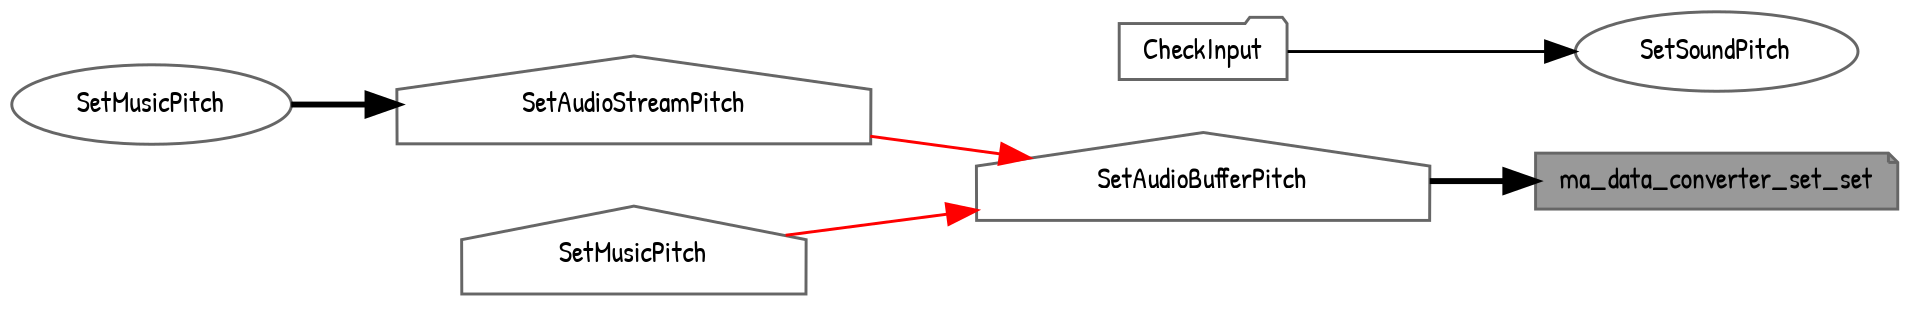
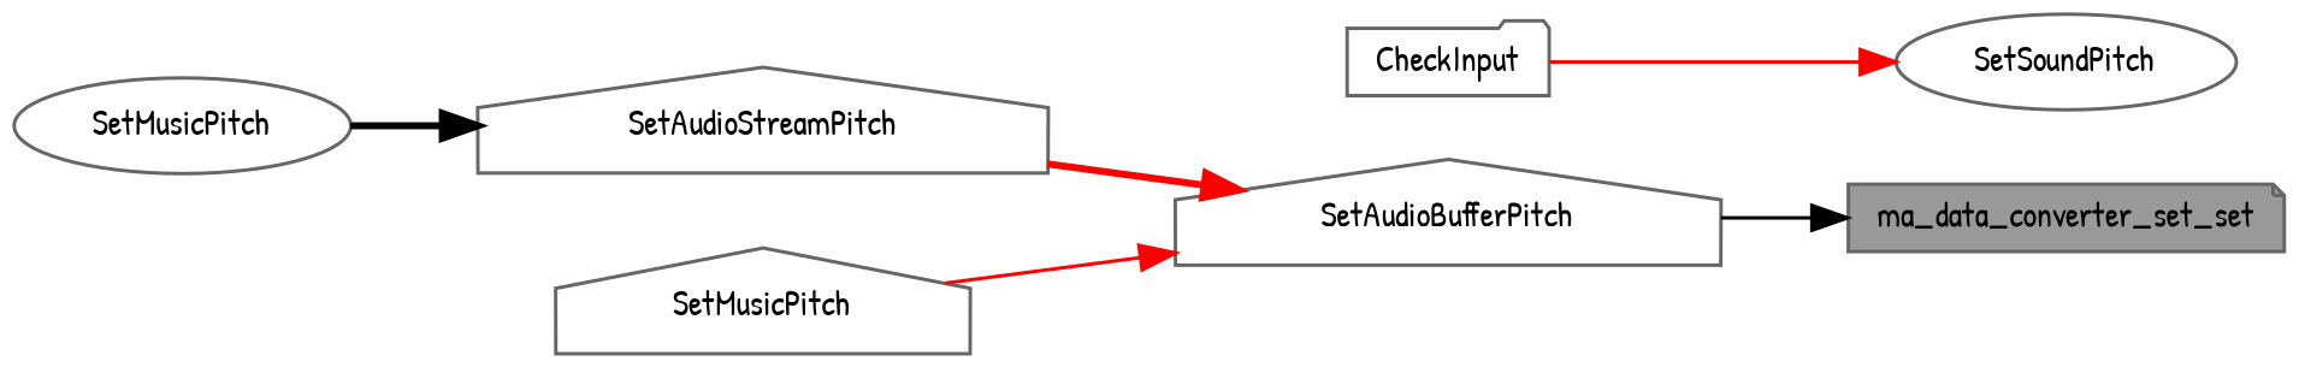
  digraph {
    fontname="Patrick Hand"
    rankdir=RL
    node [color=grey40 fillcolor=white fontname="Patrick Hand" fontsize=10 shape=house style=filled]
    edge [color=red dir=back fontname="Patrick Hand" fontsize=10 labelfontname=Helvetica labelfontsize=10 style=solid]
    n1 [color=gray40 fillcolor=grey60 fontcolor=black height=0.2 label=ma_data_converter_set_set shape=note width=0.4]
    n2 [height=0.2 label=SetAudioBufferPitch width=0.4]
    n3 [height=0.2 label=SetAudioStreamPitch width=0.4]
    n4 [height=0.2 label=SetMusicPitch width=0.4]
    n5 [height=0.2 label=SetMusicPitch shape=ellipse width=0.4]
    n6 [height=0.2 label=SetSoundPitch shape=ellipse width=0.4]
    n7 [height=0.2 label=CheckInput shape=folder width=0.4]
-   n1 -> n2 [color=black style=bold]
-   n2 -> n3
+   n1 -> n2 [color=black]
+   n2 -> n3 [style=bold]
    n2 -> n4
    n3 -> n5 [color=black style=bold]
-   n6 -> n7 [color=black]
+   n6 -> n7
  }
